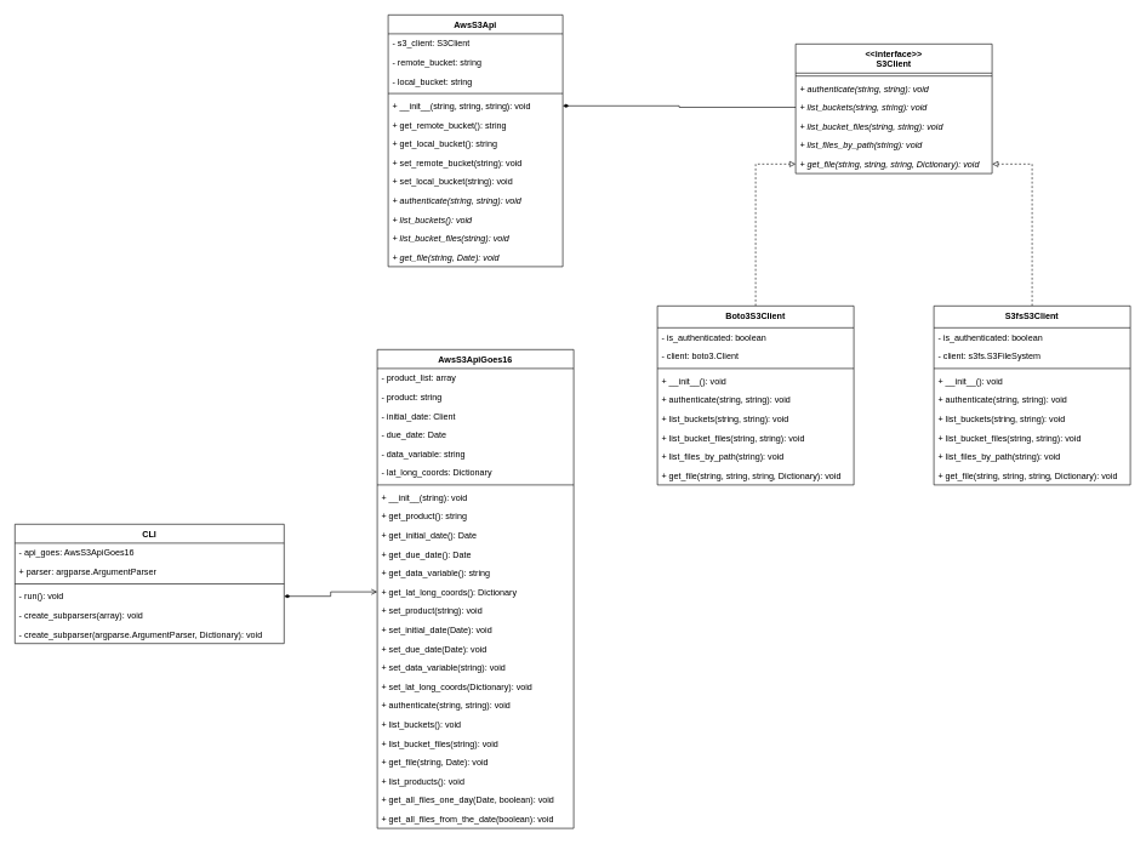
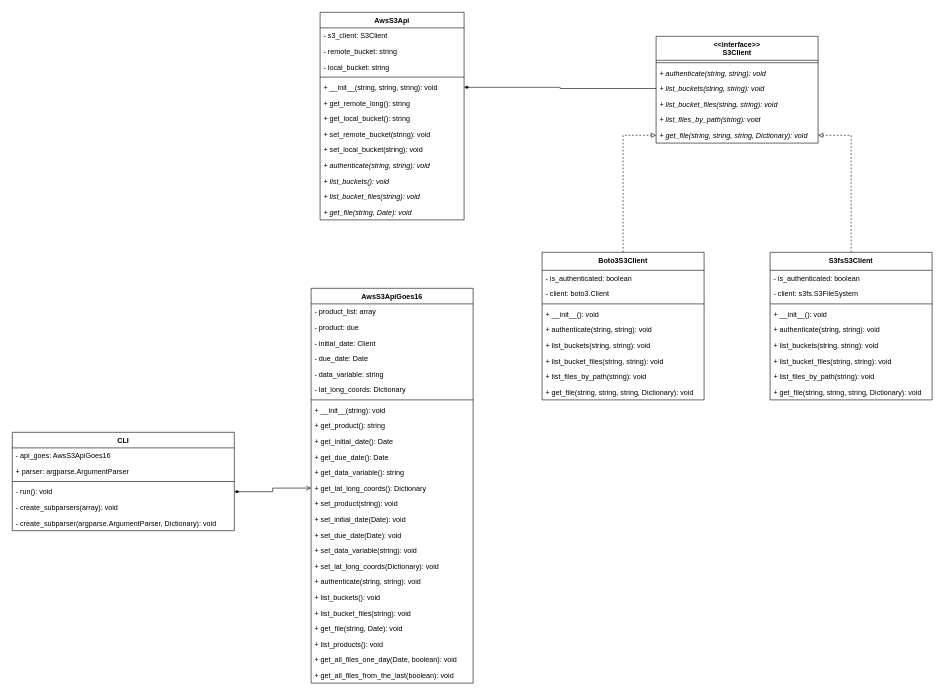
  <mxCell id="0" />
  <mxCell id="1" parent="0" />
  <mxCell id="2" value="AwsS3Api" style="swimlane;fontStyle=1;align=center;verticalAlign=top;childLayout=stackLayout;horizontal=1;startSize=26;horizontalStack=0;resizeParent=1;resizeParentMax=0;resizeLast=0;collapsible=1;marginBottom=0;" vertex="1" parent="1"><mxGeometry x="533" y="20" width="240" height="346" as="geometry" /></mxCell>
  <mxCell id="3" value="- s3_client: S3Client" style="text;strokeColor=none;fillColor=none;align=left;verticalAlign=top;spacingLeft=4;spacingRight=4;overflow=hidden;rotatable=0;points=[[0,0.5],[1,0.5]];portConstraint=eastwest;" vertex="1" parent="2"><mxGeometry y="26" width="240" height="26" as="geometry" /></mxCell>
  <mxCell id="4" value="- remote_bucket: string " style="text;strokeColor=none;fillColor=none;align=left;verticalAlign=top;spacingLeft=4;spacingRight=4;overflow=hidden;rotatable=0;points=[[0,0.5],[1,0.5]];portConstraint=eastwest;" vertex="1" parent="2"><mxGeometry y="52" width="240" height="26" as="geometry" /></mxCell>
  <mxCell id="5" value="- local_bucket: string" style="text;strokeColor=none;fillColor=none;align=left;verticalAlign=top;spacingLeft=4;spacingRight=4;overflow=hidden;rotatable=0;points=[[0,0.5],[1,0.5]];portConstraint=eastwest;" vertex="1" parent="2"><mxGeometry y="78" width="240" height="26" as="geometry" /></mxCell>
  <mxCell id="6" value="" style="line;strokeWidth=1;fillColor=none;align=left;verticalAlign=middle;spacingTop=-1;spacingLeft=3;spacingRight=3;rotatable=0;labelPosition=right;points=[];portConstraint=eastwest;" vertex="1" parent="2"><mxGeometry y="104" width="240" height="8" as="geometry" /></mxCell>
  <mxCell id="7" value="+ __init__(string, string, string): void" style="text;strokeColor=none;fillColor=none;align=left;verticalAlign=top;spacingLeft=4;spacingRight=4;overflow=hidden;rotatable=0;points=[[0,0.5],[1,0.5]];portConstraint=eastwest;" vertex="1" parent="2"><mxGeometry y="112" width="240" height="26" as="geometry" /></mxCell>
- <mxCell id="8" value="+ get_remote_bucket(): string" style="text;strokeColor=none;fillColor=none;align=left;verticalAlign=top;spacingLeft=4;spacingRight=4;overflow=hidden;rotatable=0;points=[[0,0.5],[1,0.5]];portConstraint=eastwest;" vertex="1" parent="2"><mxGeometry y="138" width="240" height="26" as="geometry" /></mxCell>
+ <mxCell id="8" value="+ get_remote_long(): string" style="text;strokeColor=none;fillColor=none;align=left;verticalAlign=top;spacingLeft=4;spacingRight=4;overflow=hidden;rotatable=0;points=[[0,0.5],[1,0.5]];portConstraint=eastwest;" vertex="1" parent="2"><mxGeometry y="138" width="240" height="26" as="geometry" /></mxCell>
  <mxCell id="9" value="+ get_local_bucket(): string" style="text;strokeColor=none;fillColor=none;align=left;verticalAlign=top;spacingLeft=4;spacingRight=4;overflow=hidden;rotatable=0;points=[[0,0.5],[1,0.5]];portConstraint=eastwest;" vertex="1" parent="2"><mxGeometry y="164" width="240" height="26" as="geometry" /></mxCell>
  <mxCell id="10" value="+ set_remote_bucket(string): void" style="text;strokeColor=none;fillColor=none;align=left;verticalAlign=top;spacingLeft=4;spacingRight=4;overflow=hidden;rotatable=0;points=[[0,0.5],[1,0.5]];portConstraint=eastwest;" vertex="1" parent="2"><mxGeometry y="190" width="240" height="26" as="geometry" /></mxCell>
  <mxCell id="11" value="+ set_local_bucket(string): void" style="text;strokeColor=none;fillColor=none;align=left;verticalAlign=top;spacingLeft=4;spacingRight=4;overflow=hidden;rotatable=0;points=[[0,0.5],[1,0.5]];portConstraint=eastwest;" vertex="1" parent="2"><mxGeometry y="216" width="240" height="26" as="geometry" /></mxCell>
  <mxCell id="12" value="+ authenticate(string, string): void" style="text;strokeColor=none;fillColor=none;align=left;verticalAlign=top;spacingLeft=4;spacingRight=4;overflow=hidden;rotatable=0;points=[[0,0.5],[1,0.5]];portConstraint=eastwest;fontStyle=2" vertex="1" parent="2"><mxGeometry y="242" width="240" height="26" as="geometry" /></mxCell>
  <mxCell id="13" value="+ list_buckets(): void" style="text;strokeColor=none;fillColor=none;align=left;verticalAlign=top;spacingLeft=4;spacingRight=4;overflow=hidden;rotatable=0;points=[[0,0.5],[1,0.5]];portConstraint=eastwest;fontStyle=2" vertex="1" parent="2"><mxGeometry y="268" width="240" height="26" as="geometry" /></mxCell>
  <mxCell id="14" value="+ list_bucket_files(string): void" style="text;strokeColor=none;fillColor=none;align=left;verticalAlign=top;spacingLeft=4;spacingRight=4;overflow=hidden;rotatable=0;points=[[0,0.5],[1,0.5]];portConstraint=eastwest;fontStyle=2" vertex="1" parent="2"><mxGeometry y="294" width="240" height="26" as="geometry" /></mxCell>
  <mxCell id="15" value="+ get_file(string, Date): void" style="text;strokeColor=none;fillColor=none;align=left;verticalAlign=top;spacingLeft=4;spacingRight=4;overflow=hidden;rotatable=0;points=[[0,0.5],[1,0.5]];portConstraint=eastwest;fontStyle=2" vertex="1" parent="2"><mxGeometry y="320" width="240" height="26" as="geometry" /></mxCell>
  <mxCell id="16" value="AwsS3ApiGoes16" style="swimlane;fontStyle=1;align=center;verticalAlign=top;childLayout=stackLayout;horizontal=1;startSize=26;horizontalStack=0;resizeParent=1;resizeParentMax=0;resizeLast=0;collapsible=1;marginBottom=0;" vertex="1" parent="1"><mxGeometry x="518" y="480" width="270" height="658" as="geometry" /></mxCell>
  <mxCell id="17" value="- product_list: array" style="text;strokeColor=none;fillColor=none;align=left;verticalAlign=top;spacingLeft=4;spacingRight=4;overflow=hidden;rotatable=0;points=[[0,0.5],[1,0.5]];portConstraint=eastwest;" vertex="1" parent="16"><mxGeometry y="26" width="270" height="26" as="geometry" /></mxCell>
- <mxCell id="18" value="- product: string" style="text;strokeColor=none;fillColor=none;align=left;verticalAlign=top;spacingLeft=4;spacingRight=4;overflow=hidden;rotatable=0;points=[[0,0.5],[1,0.5]];portConstraint=eastwest;" vertex="1" parent="16"><mxGeometry y="52" width="270" height="26" as="geometry" /></mxCell>
+ <mxCell id="18" value="- product: due" style="text;strokeColor=none;fillColor=none;align=left;verticalAlign=top;spacingLeft=4;spacingRight=4;overflow=hidden;rotatable=0;points=[[0,0.5],[1,0.5]];portConstraint=eastwest;" vertex="1" parent="16"><mxGeometry y="52" width="270" height="26" as="geometry" /></mxCell>
  <mxCell id="19" value="- initial_date: Client" style="text;strokeColor=none;fillColor=none;align=left;verticalAlign=top;spacingLeft=4;spacingRight=4;overflow=hidden;rotatable=0;points=[[0,0.5],[1,0.5]];portConstraint=eastwest;" vertex="1" parent="16"><mxGeometry y="78" width="270" height="26" as="geometry" /></mxCell>
  <mxCell id="20" value="- due_date: Date" style="text;strokeColor=none;fillColor=none;align=left;verticalAlign=top;spacingLeft=4;spacingRight=4;overflow=hidden;rotatable=0;points=[[0,0.5],[1,0.5]];portConstraint=eastwest;" vertex="1" parent="16"><mxGeometry y="104" width="270" height="26" as="geometry" /></mxCell>
  <mxCell id="21" value="- data_variable: string" style="text;strokeColor=none;fillColor=none;align=left;verticalAlign=top;spacingLeft=4;spacingRight=4;overflow=hidden;rotatable=0;points=[[0,0.5],[1,0.5]];portConstraint=eastwest;" vertex="1" parent="16"><mxGeometry y="130" width="270" height="26" as="geometry" /></mxCell>
  <mxCell id="22" value="- lat_long_coords: Dictionary" style="text;strokeColor=none;fillColor=none;align=left;verticalAlign=top;spacingLeft=4;spacingRight=4;overflow=hidden;rotatable=0;points=[[0,0.5],[1,0.5]];portConstraint=eastwest;" vertex="1" parent="16"><mxGeometry y="156" width="270" height="26" as="geometry" /></mxCell>
  <mxCell id="23" value="" style="line;strokeWidth=1;fillColor=none;align=left;verticalAlign=middle;spacingTop=-1;spacingLeft=3;spacingRight=3;rotatable=0;labelPosition=right;points=[];portConstraint=eastwest;" vertex="1" parent="16"><mxGeometry y="182" width="270" height="8" as="geometry" /></mxCell>
  <mxCell id="24" value="+ __init__(string): void" style="text;strokeColor=none;fillColor=none;align=left;verticalAlign=top;spacingLeft=4;spacingRight=4;overflow=hidden;rotatable=0;points=[[0,0.5],[1,0.5]];portConstraint=eastwest;" vertex="1" parent="16"><mxGeometry y="190" width="270" height="26" as="geometry" /></mxCell>
  <mxCell id="25" value="+ get_product(): string" style="text;strokeColor=none;fillColor=none;align=left;verticalAlign=top;spacingLeft=4;spacingRight=4;overflow=hidden;rotatable=0;points=[[0,0.5],[1,0.5]];portConstraint=eastwest;" vertex="1" parent="16"><mxGeometry y="216" width="270" height="26" as="geometry" /></mxCell>
  <mxCell id="26" value="+ get_initial_date(): Date" style="text;strokeColor=none;fillColor=none;align=left;verticalAlign=top;spacingLeft=4;spacingRight=4;overflow=hidden;rotatable=0;points=[[0,0.5],[1,0.5]];portConstraint=eastwest;" vertex="1" parent="16"><mxGeometry y="242" width="270" height="26" as="geometry" /></mxCell>
  <mxCell id="27" value="+ get_due_date(): Date" style="text;strokeColor=none;fillColor=none;align=left;verticalAlign=top;spacingLeft=4;spacingRight=4;overflow=hidden;rotatable=0;points=[[0,0.5],[1,0.5]];portConstraint=eastwest;" vertex="1" parent="16"><mxGeometry y="268" width="270" height="26" as="geometry" /></mxCell>
  <mxCell id="28" value="+ get_data_variable(): string" style="text;strokeColor=none;fillColor=none;align=left;verticalAlign=top;spacingLeft=4;spacingRight=4;overflow=hidden;rotatable=0;points=[[0,0.5],[1,0.5]];portConstraint=eastwest;" vertex="1" parent="16"><mxGeometry y="294" width="270" height="26" as="geometry" /></mxCell>
  <mxCell id="29" value="+ get_lat_long_coords(): Dictionary" style="text;strokeColor=none;fillColor=none;align=left;verticalAlign=top;spacingLeft=4;spacingRight=4;overflow=hidden;rotatable=0;points=[[0,0.5],[1,0.5]];portConstraint=eastwest;" vertex="1" parent="16"><mxGeometry y="320" width="270" height="26" as="geometry" /></mxCell>
  <mxCell id="30" value="+ set_product(string): void" style="text;strokeColor=none;fillColor=none;align=left;verticalAlign=top;spacingLeft=4;spacingRight=4;overflow=hidden;rotatable=0;points=[[0,0.5],[1,0.5]];portConstraint=eastwest;" vertex="1" parent="16"><mxGeometry y="346" width="270" height="26" as="geometry" /></mxCell>
  <mxCell id="31" value="+ set_initial_date(Date): void" style="text;strokeColor=none;fillColor=none;align=left;verticalAlign=top;spacingLeft=4;spacingRight=4;overflow=hidden;rotatable=0;points=[[0,0.5],[1,0.5]];portConstraint=eastwest;" vertex="1" parent="16"><mxGeometry y="372" width="270" height="26" as="geometry" /></mxCell>
  <mxCell id="32" value="+ set_due_date(Date): void" style="text;strokeColor=none;fillColor=none;align=left;verticalAlign=top;spacingLeft=4;spacingRight=4;overflow=hidden;rotatable=0;points=[[0,0.5],[1,0.5]];portConstraint=eastwest;" vertex="1" parent="16"><mxGeometry y="398" width="270" height="26" as="geometry" /></mxCell>
  <mxCell id="33" value="+ set_data_variable(string): void" style="text;strokeColor=none;fillColor=none;align=left;verticalAlign=top;spacingLeft=4;spacingRight=4;overflow=hidden;rotatable=0;points=[[0,0.5],[1,0.5]];portConstraint=eastwest;" vertex="1" parent="16"><mxGeometry y="424" width="270" height="26" as="geometry" /></mxCell>
  <mxCell id="34" value="+ set_lat_long_coords(Dictionary): void" style="text;strokeColor=none;fillColor=none;align=left;verticalAlign=top;spacingLeft=4;spacingRight=4;overflow=hidden;rotatable=0;points=[[0,0.5],[1,0.5]];portConstraint=eastwest;" vertex="1" parent="16"><mxGeometry y="450" width="270" height="26" as="geometry" /></mxCell>
  <mxCell id="35" value="+ authenticate(string, string): void" style="text;strokeColor=none;fillColor=none;align=left;verticalAlign=top;spacingLeft=4;spacingRight=4;overflow=hidden;rotatable=0;points=[[0,0.5],[1,0.5]];portConstraint=eastwest;" vertex="1" parent="16"><mxGeometry y="476" width="270" height="26" as="geometry" /></mxCell>
  <mxCell id="36" value="+ list_buckets(): void" style="text;strokeColor=none;fillColor=none;align=left;verticalAlign=top;spacingLeft=4;spacingRight=4;overflow=hidden;rotatable=0;points=[[0,0.5],[1,0.5]];portConstraint=eastwest;" vertex="1" parent="16"><mxGeometry y="502" width="270" height="26" as="geometry" /></mxCell>
  <mxCell id="37" value="+ list_bucket_files(string): void" style="text;strokeColor=none;fillColor=none;align=left;verticalAlign=top;spacingLeft=4;spacingRight=4;overflow=hidden;rotatable=0;points=[[0,0.5],[1,0.5]];portConstraint=eastwest;" vertex="1" parent="16"><mxGeometry y="528" width="270" height="26" as="geometry" /></mxCell>
  <mxCell id="38" value="+ get_file(string, Date): void" style="text;strokeColor=none;fillColor=none;align=left;verticalAlign=top;spacingLeft=4;spacingRight=4;overflow=hidden;rotatable=0;points=[[0,0.5],[1,0.5]];portConstraint=eastwest;" vertex="1" parent="16"><mxGeometry y="554" width="270" height="26" as="geometry" /></mxCell>
  <mxCell id="39" value="+ list_products(): void" style="text;strokeColor=none;fillColor=none;align=left;verticalAlign=top;spacingLeft=4;spacingRight=4;overflow=hidden;rotatable=0;points=[[0,0.5],[1,0.5]];portConstraint=eastwest;" vertex="1" parent="16"><mxGeometry y="580" width="270" height="26" as="geometry" /></mxCell>
  <mxCell id="40" value="+ get_all_files_one_day(Date, boolean): void" style="text;strokeColor=none;fillColor=none;align=left;verticalAlign=top;spacingLeft=4;spacingRight=4;overflow=hidden;rotatable=0;points=[[0,0.5],[1,0.5]];portConstraint=eastwest;" vertex="1" parent="16"><mxGeometry y="606" width="270" height="26" as="geometry" /></mxCell>
- <mxCell id="41" value="+ get_all_files_from_the_date(boolean): void" style="text;strokeColor=none;fillColor=none;align=left;verticalAlign=top;spacingLeft=4;spacingRight=4;overflow=hidden;rotatable=0;points=[[0,0.5],[1,0.5]];portConstraint=eastwest;" vertex="1" parent="16"><mxGeometry y="632" width="270" height="26" as="geometry" /></mxCell>
+ <mxCell id="41" value="+ get_all_files_from_the_last(boolean): void" style="text;strokeColor=none;fillColor=none;align=left;verticalAlign=top;spacingLeft=4;spacingRight=4;overflow=hidden;rotatable=0;points=[[0,0.5],[1,0.5]];portConstraint=eastwest;" vertex="1" parent="16"><mxGeometry y="632" width="270" height="26" as="geometry" /></mxCell>
  <mxCell id="42" value="&lt;&lt;interface&gt;&gt;&#10;S3Client" style="swimlane;fontStyle=1;align=center;verticalAlign=top;childLayout=stackLayout;horizontal=1;startSize=40;horizontalStack=0;resizeParent=1;resizeParentMax=0;resizeLast=0;collapsible=1;marginBottom=0;" vertex="1" parent="1"><mxGeometry x="1093" y="60" width="270" height="178" as="geometry" /></mxCell>
  <mxCell id="43" value="" style="line;strokeWidth=1;fillColor=none;align=left;verticalAlign=middle;spacingTop=-1;spacingLeft=3;spacingRight=3;rotatable=0;labelPosition=right;points=[];portConstraint=eastwest;" vertex="1" parent="42"><mxGeometry y="40" width="270" height="8" as="geometry" /></mxCell>
  <mxCell id="44" value="+ authenticate(string, string): void" style="text;strokeColor=none;fillColor=none;align=left;verticalAlign=top;spacingLeft=4;spacingRight=4;overflow=hidden;rotatable=0;points=[[0,0.5],[1,0.5]];portConstraint=eastwest;fontStyle=2" vertex="1" parent="42"><mxGeometry y="48" width="270" height="26" as="geometry" /></mxCell>
  <mxCell id="45" value="+ list_buckets(string, string): void" style="text;strokeColor=none;fillColor=none;align=left;verticalAlign=top;spacingLeft=4;spacingRight=4;overflow=hidden;rotatable=0;points=[[0,0.5],[1,0.5]];portConstraint=eastwest;fontStyle=2" vertex="1" parent="42"><mxGeometry y="74" width="270" height="26" as="geometry" /></mxCell>
  <mxCell id="46" value="+ list_bucket_files(string, string): void" style="text;strokeColor=none;fillColor=none;align=left;verticalAlign=top;spacingLeft=4;spacingRight=4;overflow=hidden;rotatable=0;points=[[0,0.5],[1,0.5]];portConstraint=eastwest;fontStyle=2" vertex="1" parent="42"><mxGeometry y="100" width="270" height="26" as="geometry" /></mxCell>
  <mxCell id="47" value="+ list_files_by_path(string): void" style="text;strokeColor=none;fillColor=none;align=left;verticalAlign=top;spacingLeft=4;spacingRight=4;overflow=hidden;rotatable=0;points=[[0,0.5],[1,0.5]];portConstraint=eastwest;fontStyle=2" vertex="1" parent="42"><mxGeometry y="126" width="270" height="26" as="geometry" /></mxCell>
  <mxCell id="48" value="+ get_file(string, string, string, Dictionary): void" style="text;strokeColor=none;fillColor=none;align=left;verticalAlign=top;spacingLeft=4;spacingRight=4;overflow=hidden;rotatable=0;points=[[0,0.5],[1,0.5]];portConstraint=eastwest;fontStyle=2" vertex="1" parent="42"><mxGeometry y="152" width="270" height="26" as="geometry" /></mxCell>
  <mxCell id="49" style="edgeStyle=orthogonalEdgeStyle;rounded=0;orthogonalLoop=1;jettySize=auto;html=1;exitX=0.5;exitY=0;exitDx=0;exitDy=0;entryX=0;entryY=0.5;entryDx=0;entryDy=0;startArrow=none;startFill=0;endArrow=block;endFill=0;dashed=1;" edge="1" parent="1" source="50" target="48"><mxGeometry relative="1" as="geometry" /></mxCell>
  <mxCell id="50" value="Boto3S3Client" style="swimlane;fontStyle=1;align=center;verticalAlign=top;childLayout=stackLayout;horizontal=1;startSize=30;horizontalStack=0;resizeParent=1;resizeParentMax=0;resizeLast=0;collapsible=1;marginBottom=0;" vertex="1" parent="1"><mxGeometry x="903" y="420" width="270" height="246" as="geometry" /></mxCell>
  <mxCell id="51" value="- is_authenticated: boolean" style="text;strokeColor=none;fillColor=none;align=left;verticalAlign=top;spacingLeft=4;spacingRight=4;overflow=hidden;rotatable=0;points=[[0,0.5],[1,0.5]];portConstraint=eastwest;" vertex="1" parent="50"><mxGeometry y="30" width="270" height="26" as="geometry" /></mxCell>
  <mxCell id="52" value="- client: boto3.Client" style="text;strokeColor=none;fillColor=none;align=left;verticalAlign=top;spacingLeft=4;spacingRight=4;overflow=hidden;rotatable=0;points=[[0,0.5],[1,0.5]];portConstraint=eastwest;" vertex="1" parent="50"><mxGeometry y="56" width="270" height="26" as="geometry" /></mxCell>
  <mxCell id="53" value="" style="line;strokeWidth=1;fillColor=none;align=left;verticalAlign=middle;spacingTop=-1;spacingLeft=3;spacingRight=3;rotatable=0;labelPosition=right;points=[];portConstraint=eastwest;" vertex="1" parent="50"><mxGeometry y="82" width="270" height="8" as="geometry" /></mxCell>
  <mxCell id="54" value="+ __init__(): void" style="text;strokeColor=none;fillColor=none;align=left;verticalAlign=top;spacingLeft=4;spacingRight=4;overflow=hidden;rotatable=0;points=[[0,0.5],[1,0.5]];portConstraint=eastwest;" vertex="1" parent="50"><mxGeometry y="90" width="270" height="26" as="geometry" /></mxCell>
  <mxCell id="55" value="+ authenticate(string, string): void" style="text;strokeColor=none;fillColor=none;align=left;verticalAlign=top;spacingLeft=4;spacingRight=4;overflow=hidden;rotatable=0;points=[[0,0.5],[1,0.5]];portConstraint=eastwest;fontStyle=0" vertex="1" parent="50"><mxGeometry y="116" width="270" height="26" as="geometry" /></mxCell>
  <mxCell id="56" value="+ list_buckets(string, string): void" style="text;strokeColor=none;fillColor=none;align=left;verticalAlign=top;spacingLeft=4;spacingRight=4;overflow=hidden;rotatable=0;points=[[0,0.5],[1,0.5]];portConstraint=eastwest;fontStyle=0" vertex="1" parent="50"><mxGeometry y="142" width="270" height="26" as="geometry" /></mxCell>
  <mxCell id="57" value="+ list_bucket_files(string, string): void" style="text;strokeColor=none;fillColor=none;align=left;verticalAlign=top;spacingLeft=4;spacingRight=4;overflow=hidden;rotatable=0;points=[[0,0.5],[1,0.5]];portConstraint=eastwest;fontStyle=0" vertex="1" parent="50"><mxGeometry y="168" width="270" height="26" as="geometry" /></mxCell>
  <mxCell id="58" value="+ list_files_by_path(string): void" style="text;strokeColor=none;fillColor=none;align=left;verticalAlign=top;spacingLeft=4;spacingRight=4;overflow=hidden;rotatable=0;points=[[0,0.5],[1,0.5]];portConstraint=eastwest;fontStyle=0" vertex="1" parent="50"><mxGeometry y="194" width="270" height="26" as="geometry" /></mxCell>
  <mxCell id="59" value="+ get_file(string, string, string, Dictionary): void" style="text;strokeColor=none;fillColor=none;align=left;verticalAlign=top;spacingLeft=4;spacingRight=4;overflow=hidden;rotatable=0;points=[[0,0.5],[1,0.5]];portConstraint=eastwest;fontStyle=0" vertex="1" parent="50"><mxGeometry y="220" width="270" height="26" as="geometry" /></mxCell>
  <mxCell id="60" style="edgeStyle=orthogonalEdgeStyle;rounded=0;orthogonalLoop=1;jettySize=auto;html=1;exitX=0.5;exitY=0;exitDx=0;exitDy=0;entryX=1;entryY=0.5;entryDx=0;entryDy=0;startArrow=none;startFill=0;endArrow=block;endFill=0;dashed=1;" edge="1" parent="1" source="61" target="48"><mxGeometry relative="1" as="geometry" /></mxCell>
  <mxCell id="61" value="S3fsS3Client" style="swimlane;fontStyle=1;align=center;verticalAlign=top;childLayout=stackLayout;horizontal=1;startSize=30;horizontalStack=0;resizeParent=1;resizeParentMax=0;resizeLast=0;collapsible=1;marginBottom=0;" vertex="1" parent="1"><mxGeometry x="1283" y="420" width="270" height="246" as="geometry" /></mxCell>
  <mxCell id="62" value="- is_authenticated: boolean" style="text;strokeColor=none;fillColor=none;align=left;verticalAlign=top;spacingLeft=4;spacingRight=4;overflow=hidden;rotatable=0;points=[[0,0.5],[1,0.5]];portConstraint=eastwest;" vertex="1" parent="61"><mxGeometry y="30" width="270" height="26" as="geometry" /></mxCell>
  <mxCell id="63" value="- client: s3fs.S3FileSystem" style="text;strokeColor=none;fillColor=none;align=left;verticalAlign=top;spacingLeft=4;spacingRight=4;overflow=hidden;rotatable=0;points=[[0,0.5],[1,0.5]];portConstraint=eastwest;" vertex="1" parent="61"><mxGeometry y="56" width="270" height="26" as="geometry" /></mxCell>
  <mxCell id="64" value="" style="line;strokeWidth=1;fillColor=none;align=left;verticalAlign=middle;spacingTop=-1;spacingLeft=3;spacingRight=3;rotatable=0;labelPosition=right;points=[];portConstraint=eastwest;" vertex="1" parent="61"><mxGeometry y="82" width="270" height="8" as="geometry" /></mxCell>
  <mxCell id="65" value="+ __init__(): void" style="text;strokeColor=none;fillColor=none;align=left;verticalAlign=top;spacingLeft=4;spacingRight=4;overflow=hidden;rotatable=0;points=[[0,0.5],[1,0.5]];portConstraint=eastwest;" vertex="1" parent="61"><mxGeometry y="90" width="270" height="26" as="geometry" /></mxCell>
  <mxCell id="66" value="+ authenticate(string, string): void" style="text;strokeColor=none;fillColor=none;align=left;verticalAlign=top;spacingLeft=4;spacingRight=4;overflow=hidden;rotatable=0;points=[[0,0.5],[1,0.5]];portConstraint=eastwest;fontStyle=0" vertex="1" parent="61"><mxGeometry y="116" width="270" height="26" as="geometry" /></mxCell>
  <mxCell id="67" value="+ list_buckets(string, string): void" style="text;strokeColor=none;fillColor=none;align=left;verticalAlign=top;spacingLeft=4;spacingRight=4;overflow=hidden;rotatable=0;points=[[0,0.5],[1,0.5]];portConstraint=eastwest;fontStyle=0" vertex="1" parent="61"><mxGeometry y="142" width="270" height="26" as="geometry" /></mxCell>
  <mxCell id="68" value="+ list_bucket_files(string, string): void" style="text;strokeColor=none;fillColor=none;align=left;verticalAlign=top;spacingLeft=4;spacingRight=4;overflow=hidden;rotatable=0;points=[[0,0.5],[1,0.5]];portConstraint=eastwest;fontStyle=0" vertex="1" parent="61"><mxGeometry y="168" width="270" height="26" as="geometry" /></mxCell>
  <mxCell id="69" value="+ list_files_by_path(string): void" style="text;strokeColor=none;fillColor=none;align=left;verticalAlign=top;spacingLeft=4;spacingRight=4;overflow=hidden;rotatable=0;points=[[0,0.5],[1,0.5]];portConstraint=eastwest;fontStyle=0" vertex="1" parent="61"><mxGeometry y="194" width="270" height="26" as="geometry" /></mxCell>
  <mxCell id="70" value="+ get_file(string, string, string, Dictionary): void" style="text;strokeColor=none;fillColor=none;align=left;verticalAlign=top;spacingLeft=4;spacingRight=4;overflow=hidden;rotatable=0;points=[[0,0.5],[1,0.5]];portConstraint=eastwest;fontStyle=0" vertex="1" parent="61"><mxGeometry y="220" width="270" height="26" as="geometry" /></mxCell>
  <mxCell id="71" style="edgeStyle=orthogonalEdgeStyle;rounded=0;orthogonalLoop=1;jettySize=auto;html=1;exitX=1;exitY=0.5;exitDx=0;exitDy=0;entryX=0;entryY=0.5;entryDx=0;entryDy=0;startArrow=diamondThin;startFill=1;endArrow=none;endFill=0;" edge="1" parent="1" source="7" target="45"><mxGeometry relative="1" as="geometry" /></mxCell>
  <mxCell id="72" value="CLI" style="swimlane;fontStyle=1;align=center;verticalAlign=top;childLayout=stackLayout;horizontal=1;startSize=26;horizontalStack=0;resizeParent=1;resizeParentMax=0;resizeLast=0;collapsible=1;marginBottom=0;" vertex="1" parent="1"><mxGeometry x="20" y="720" width="370" height="164" as="geometry" /></mxCell>
  <mxCell id="73" value="- api_goes: AwsS3ApiGoes16" style="text;strokeColor=none;fillColor=none;align=left;verticalAlign=top;spacingLeft=4;spacingRight=4;overflow=hidden;rotatable=0;points=[[0,0.5],[1,0.5]];portConstraint=eastwest;" vertex="1" parent="72"><mxGeometry y="26" width="370" height="26" as="geometry" /></mxCell>
  <mxCell id="74" value="+ parser: argparse.ArgumentParser" style="text;strokeColor=none;fillColor=none;align=left;verticalAlign=top;spacingLeft=4;spacingRight=4;overflow=hidden;rotatable=0;points=[[0,0.5],[1,0.5]];portConstraint=eastwest;" vertex="1" parent="72"><mxGeometry y="52" width="370" height="26" as="geometry" /></mxCell>
  <mxCell id="75" value="" style="line;strokeWidth=1;fillColor=none;align=left;verticalAlign=middle;spacingTop=-1;spacingLeft=3;spacingRight=3;rotatable=0;labelPosition=right;points=[];portConstraint=eastwest;" vertex="1" parent="72"><mxGeometry y="78" width="370" height="8" as="geometry" /></mxCell>
  <mxCell id="76" value="- run(): void" style="text;strokeColor=none;fillColor=none;align=left;verticalAlign=top;spacingLeft=4;spacingRight=4;overflow=hidden;rotatable=0;points=[[0,0.5],[1,0.5]];portConstraint=eastwest;" vertex="1" parent="72"><mxGeometry y="86" width="370" height="26" as="geometry" /></mxCell>
  <mxCell id="77" value="- create_subparsers(array): void" style="text;strokeColor=none;fillColor=none;align=left;verticalAlign=top;spacingLeft=4;spacingRight=4;overflow=hidden;rotatable=0;points=[[0,0.5],[1,0.5]];portConstraint=eastwest;" vertex="1" parent="72"><mxGeometry y="112" width="370" height="26" as="geometry" /></mxCell>
  <mxCell id="78" value="- create_subparser(argparse.ArgumentParser, Dictionary): void" style="text;strokeColor=none;fillColor=none;align=left;verticalAlign=top;spacingLeft=4;spacingRight=4;overflow=hidden;rotatable=0;points=[[0,0.5],[1,0.5]];portConstraint=eastwest;" vertex="1" parent="72"><mxGeometry y="138" width="370" height="26" as="geometry" /></mxCell>
  <mxCell id="79" style="edgeStyle=orthogonalEdgeStyle;rounded=0;orthogonalLoop=1;jettySize=auto;html=1;exitX=1;exitY=0.5;exitDx=0;exitDy=0;entryX=0;entryY=0.5;entryDx=0;entryDy=0;startArrow=diamondThin;startFill=1;endArrow=open;endFill=0;" edge="1" parent="1" source="76" target="29"><mxGeometry relative="1" as="geometry" /></mxCell>
